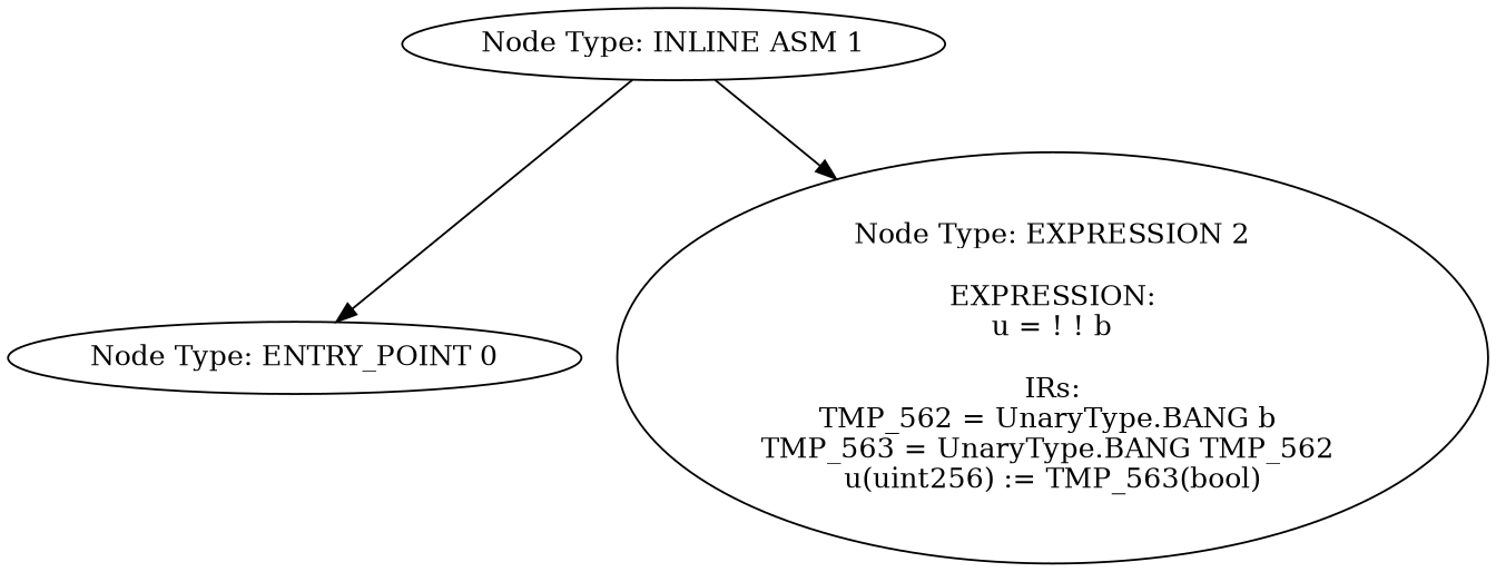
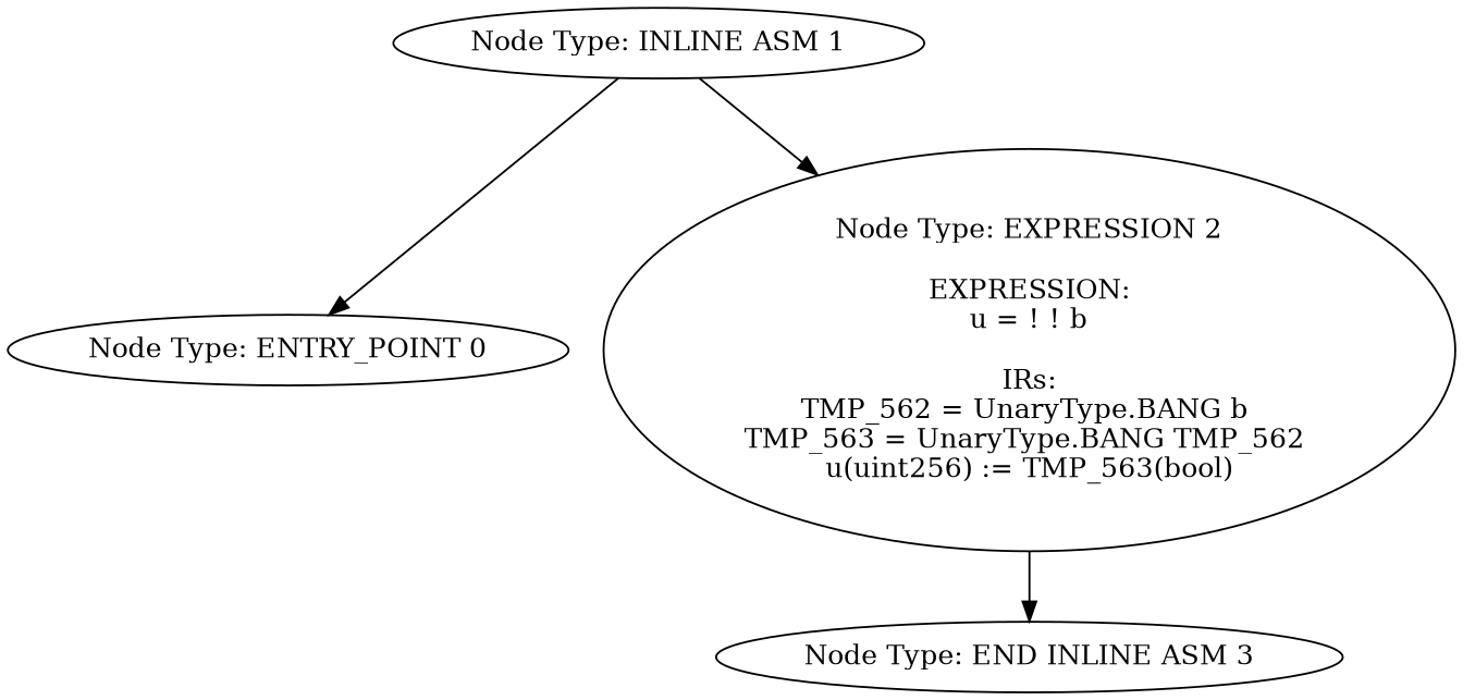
  digraph {
    n1 [label="Node Type: ENTRY_POINT 0\n"]
    n2 [label="Node Type: INLINE ASM 1\n"]
    n3 [label="Node Type: EXPRESSION 2\n\nEXPRESSION:\nu = ! ! b\n\nIRs:\nTMP_562 = UnaryType.BANG b \nTMP_563 = UnaryType.BANG TMP_562 \nu(uint256) := TMP_563(bool)"]
+   n4 [label="Node Type: END INLINE ASM 3\n"]
    n2 -> n1
    n2 -> n3
+   n3 -> n4
  }
